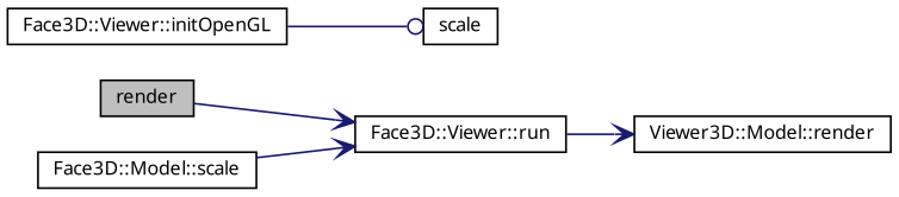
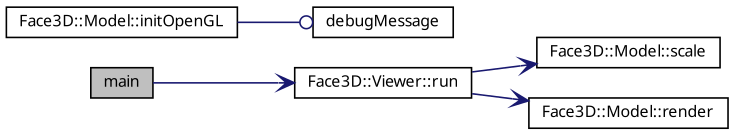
  digraph {
    fontname="Noto Sans"
    rankdir=LR
    node [color=black fillcolor=white fontname="Noto Sans" fontsize=10 shape=record style=filled]
    edge [arrowhead=vee color=midnightblue fontname="Noto Sans" fontsize=10 labelfontname=Helvetica labelfontsize=10 style=solid]
-   n1 [fillcolor=grey75 fontcolor=black height=0.2 label=render width=0.4]
+   n1 [fillcolor=grey75 fontcolor=black height=0.2 label=main width=0.4]
    n2 [height=0.2 label="Face3D::Viewer::run" width=0.4]
-   n3 [height=0.2 label="Face3D::Viewer::initOpenGL" width=0.4]
-   n4 [height=0.2 label=scale width=0.4]
+   n3 [height=0.2 label="Face3D::Model::initOpenGL" width=0.4]
+   n4 [height=0.2 label=debugMessage width=0.4]
    n5 [height=0.2 label="Face3D::Model::scale" width=0.4]
-   n6 [height=0.2 label="Viewer3D::Model::render" width=0.4]
+   n6 [height=0.2 label="Face3D::Model::render" width=0.4]
    n1 -> n2
-   n5 -> n2
+   n2 -> n5
    n2 -> n6
    n3 -> n4 [arrowhead=odot]
  }
